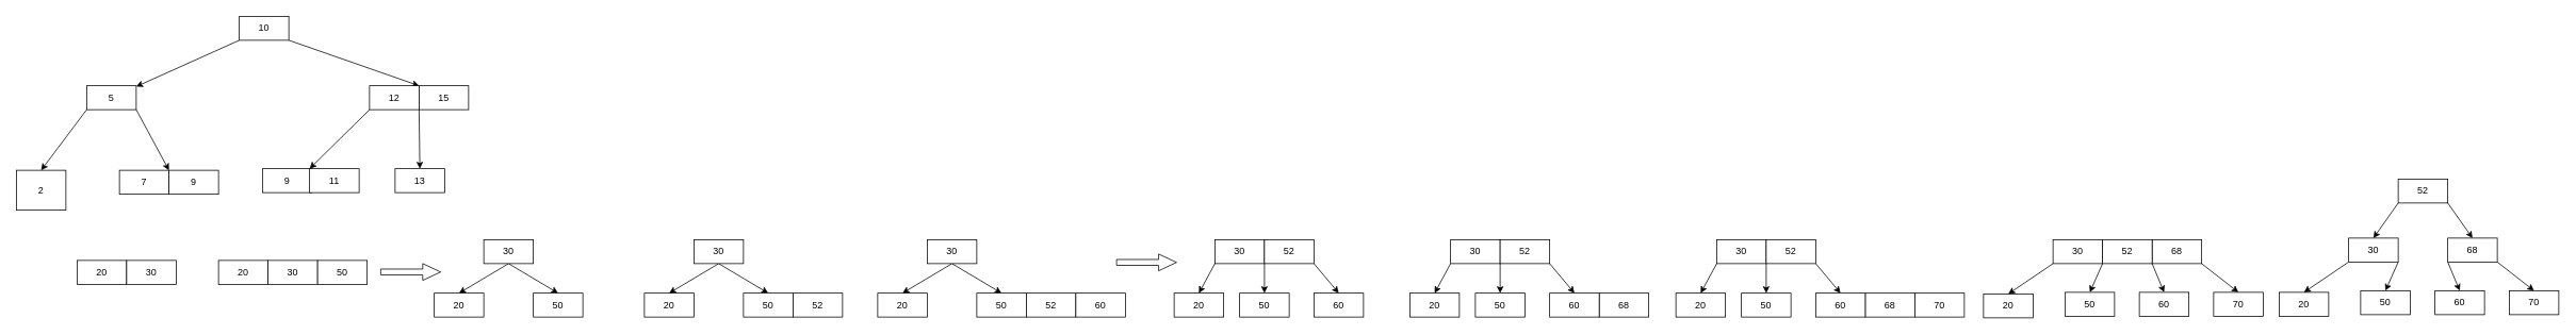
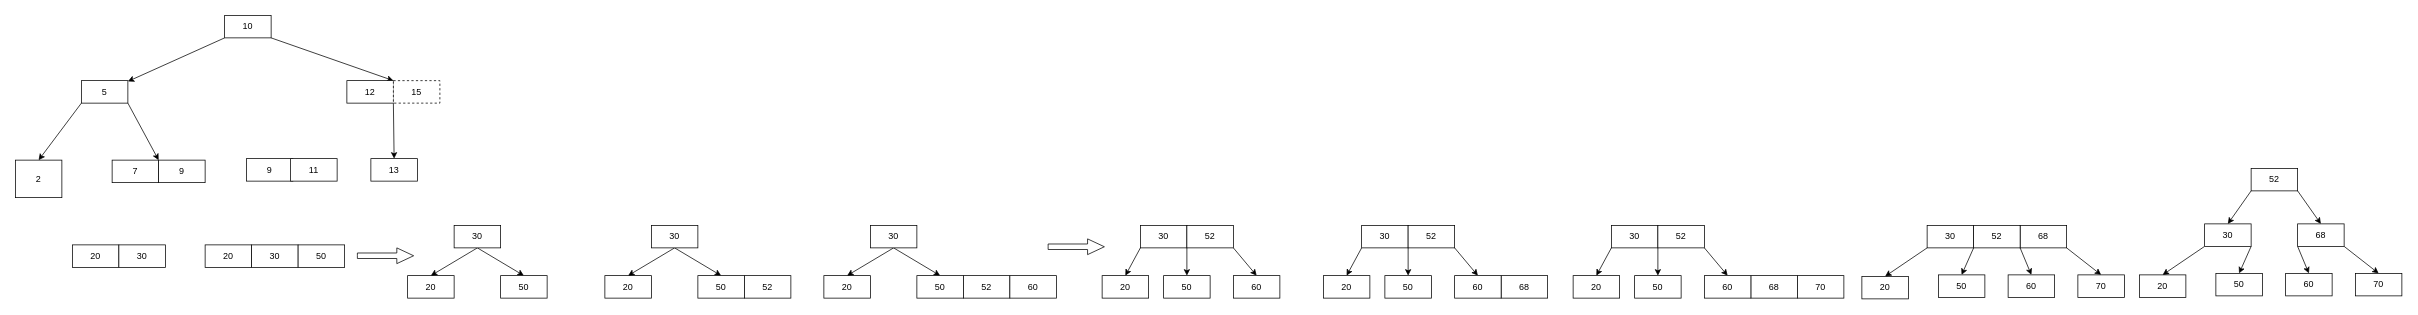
  <mxCell id="0" />
  <mxCell id="1" parent="0" />
  <mxCell id="2" style="rounded=0;orthogonalLoop=1;jettySize=auto;html=1;exitX=0;exitY=1;exitDx=0;exitDy=0;" edge="1" parent="1" source="4" target="7"><mxGeometry relative="1" as="geometry" /></mxCell>
  <mxCell id="3" style="edgeStyle=none;rounded=0;orthogonalLoop=1;jettySize=auto;html=1;exitX=1;exitY=1;exitDx=0;exitDy=0;entryX=0;entryY=0;entryDx=0;entryDy=0;" edge="1" parent="1" source="4" target="11"><mxGeometry relative="1" as="geometry" /></mxCell>
  <mxCell id="4" value="10" style="rounded=0;whiteSpace=wrap;html=1;" vertex="1" parent="1"><mxGeometry x="299" y="20" width="62" height="30" as="geometry" /></mxCell>
  <mxCell id="5" style="edgeStyle=none;rounded=0;orthogonalLoop=1;jettySize=auto;html=1;exitX=0;exitY=1;exitDx=0;exitDy=0;entryX=0.5;entryY=0;entryDx=0;entryDy=0;" edge="1" parent="1" source="7" target="12"><mxGeometry relative="1" as="geometry" /></mxCell>
  <mxCell id="6" style="edgeStyle=none;rounded=0;orthogonalLoop=1;jettySize=auto;html=1;exitX=1;exitY=1;exitDx=0;exitDy=0;entryX=0;entryY=0;entryDx=0;entryDy=0;" edge="1" parent="1" source="7" target="14"><mxGeometry relative="1" as="geometry" /></mxCell>
  <mxCell id="7" value="5" style="rounded=0;whiteSpace=wrap;html=1;" vertex="1" parent="1"><mxGeometry x="108" y="107" width="62" height="30" as="geometry" /></mxCell>
- <mxCell id="8" style="edgeStyle=none;rounded=0;orthogonalLoop=1;jettySize=auto;html=1;exitX=0;exitY=1;exitDx=0;exitDy=0;entryX=0;entryY=0;entryDx=0;entryDy=0;" edge="1" parent="1" source="9" target="16"><mxGeometry relative="1" as="geometry" /></mxCell>
  <mxCell id="9" value="12" style="rounded=0;whiteSpace=wrap;html=1;" vertex="1" parent="1"><mxGeometry x="462" y="107" width="62" height="30" as="geometry" /></mxCell>
  <mxCell id="10" style="edgeStyle=none;rounded=0;orthogonalLoop=1;jettySize=auto;html=1;exitX=0;exitY=1;exitDx=0;exitDy=0;entryX=0.5;entryY=0;entryDx=0;entryDy=0;" edge="1" parent="1" source="11" target="17"><mxGeometry relative="1" as="geometry" /></mxCell>
- <mxCell id="11" value="15" style="rounded=0;whiteSpace=wrap;html=1;" vertex="1" parent="1"><mxGeometry x="524" y="107" width="62" height="30" as="geometry" /></mxCell>
+ <mxCell id="11" value="15" style="rounded=0;whiteSpace=wrap;html=1;dashed=1;" vertex="1" parent="1"><mxGeometry x="524" y="107" width="62" height="30" as="geometry" /></mxCell>
  <mxCell id="12" value="2" style="rounded=0;whiteSpace=wrap;html=1;" vertex="1" parent="1"><mxGeometry x="20" y="213" width="62" height="50" as="geometry" /></mxCell>
  <mxCell id="13" value="7" style="rounded=0;whiteSpace=wrap;html=1;" vertex="1" parent="1"><mxGeometry x="149" y="213" width="62" height="30" as="geometry" /></mxCell>
  <mxCell id="14" value="9" style="rounded=0;whiteSpace=wrap;html=1;" vertex="1" parent="1"><mxGeometry x="211" y="213" width="62" height="30" as="geometry" /></mxCell>
  <mxCell id="15" value="9" style="rounded=0;whiteSpace=wrap;html=1;" vertex="1" parent="1"><mxGeometry x="328" y="211" width="62" height="30" as="geometry" /></mxCell>
  <mxCell id="16" value="11" style="rounded=0;whiteSpace=wrap;html=1;" vertex="1" parent="1"><mxGeometry x="387" y="211" width="62" height="30" as="geometry" /></mxCell>
  <mxCell id="17" value="13" style="rounded=0;whiteSpace=wrap;html=1;" vertex="1" parent="1"><mxGeometry x="494" y="211" width="62" height="30" as="geometry" /></mxCell>
  <mxCell id="18" value="20" style="rounded=0;whiteSpace=wrap;html=1;" vertex="1" parent="1"><mxGeometry x="96" y="326" width="62" height="30" as="geometry" /></mxCell>
  <mxCell id="19" value="30" style="rounded=0;whiteSpace=wrap;html=1;" vertex="1" parent="1"><mxGeometry x="158" y="326" width="62" height="30" as="geometry" /></mxCell>
  <mxCell id="20" value="20" style="rounded=0;whiteSpace=wrap;html=1;" vertex="1" parent="1"><mxGeometry x="273" y="326" width="62" height="30" as="geometry" /></mxCell>
  <mxCell id="21" value="30" style="rounded=0;whiteSpace=wrap;html=1;" vertex="1" parent="1"><mxGeometry x="335" y="326" width="62" height="30" as="geometry" /></mxCell>
  <mxCell id="22" value="50" style="rounded=0;whiteSpace=wrap;html=1;" vertex="1" parent="1"><mxGeometry x="397" y="326" width="62" height="30" as="geometry" /></mxCell>
  <mxCell id="23" value="20" style="rounded=0;whiteSpace=wrap;html=1;" vertex="1" parent="1"><mxGeometry x="543" y="367" width="62" height="30" as="geometry" /></mxCell>
  <mxCell id="24" style="edgeStyle=none;rounded=0;orthogonalLoop=1;jettySize=auto;html=1;exitX=0.5;exitY=1;exitDx=0;exitDy=0;entryX=0.5;entryY=0;entryDx=0;entryDy=0;" edge="1" parent="1" source="26" target="23"><mxGeometry relative="1" as="geometry" /></mxCell>
  <mxCell id="25" style="edgeStyle=none;rounded=0;orthogonalLoop=1;jettySize=auto;html=1;exitX=0.5;exitY=1;exitDx=0;exitDy=0;entryX=0.5;entryY=0;entryDx=0;entryDy=0;" edge="1" parent="1" source="26" target="27"><mxGeometry relative="1" as="geometry" /></mxCell>
  <mxCell id="26" value="30" style="rounded=0;whiteSpace=wrap;html=1;" vertex="1" parent="1"><mxGeometry x="605" y="300" width="62" height="30" as="geometry" /></mxCell>
  <mxCell id="27" value="50" style="rounded=0;whiteSpace=wrap;html=1;" vertex="1" parent="1"><mxGeometry x="667" y="367" width="62" height="30" as="geometry" /></mxCell>
  <mxCell id="28" value="" style="html=1;shadow=0;dashed=0;align=center;verticalAlign=middle;shape=mxgraph.arrows2.arrow;dy=0.65;dx=22.4;notch=0;fillColor=#ffffff;" vertex="1" parent="1"><mxGeometry x="476" y="330" width="75" height="21" as="geometry" /></mxCell>
  <mxCell id="29" value="20" style="rounded=0;whiteSpace=wrap;html=1;" vertex="1" parent="1"><mxGeometry x="806" y="367" width="62" height="30" as="geometry" /></mxCell>
  <mxCell id="30" style="edgeStyle=none;rounded=0;orthogonalLoop=1;jettySize=auto;html=1;exitX=0.5;exitY=1;exitDx=0;exitDy=0;entryX=0.5;entryY=0;entryDx=0;entryDy=0;" edge="1" parent="1" source="32" target="29"><mxGeometry relative="1" as="geometry" /></mxCell>
  <mxCell id="31" style="edgeStyle=none;rounded=0;orthogonalLoop=1;jettySize=auto;html=1;exitX=0.5;exitY=1;exitDx=0;exitDy=0;entryX=0.5;entryY=0;entryDx=0;entryDy=0;" edge="1" parent="1" source="32" target="33"><mxGeometry relative="1" as="geometry" /></mxCell>
  <mxCell id="32" value="30" style="rounded=0;whiteSpace=wrap;html=1;" vertex="1" parent="1"><mxGeometry x="868" y="300" width="62" height="30" as="geometry" /></mxCell>
  <mxCell id="33" value="50" style="rounded=0;whiteSpace=wrap;html=1;" vertex="1" parent="1"><mxGeometry x="930" y="367" width="62" height="30" as="geometry" /></mxCell>
  <mxCell id="34" value="52" style="rounded=0;whiteSpace=wrap;html=1;" vertex="1" parent="1"><mxGeometry x="992" y="367" width="62" height="30" as="geometry" /></mxCell>
  <mxCell id="35" value="20" style="rounded=0;whiteSpace=wrap;html=1;" vertex="1" parent="1"><mxGeometry x="1098" y="367" width="62" height="30" as="geometry" /></mxCell>
  <mxCell id="36" style="edgeStyle=none;rounded=0;orthogonalLoop=1;jettySize=auto;html=1;exitX=0.5;exitY=1;exitDx=0;exitDy=0;entryX=0.5;entryY=0;entryDx=0;entryDy=0;" edge="1" parent="1" source="38" target="35"><mxGeometry relative="1" as="geometry" /></mxCell>
  <mxCell id="37" style="edgeStyle=none;rounded=0;orthogonalLoop=1;jettySize=auto;html=1;exitX=0.5;exitY=1;exitDx=0;exitDy=0;entryX=0.5;entryY=0;entryDx=0;entryDy=0;" edge="1" parent="1" source="38" target="39"><mxGeometry relative="1" as="geometry" /></mxCell>
  <mxCell id="38" value="30" style="rounded=0;whiteSpace=wrap;html=1;" vertex="1" parent="1"><mxGeometry x="1160" y="300" width="62" height="30" as="geometry" /></mxCell>
  <mxCell id="39" value="50" style="rounded=0;whiteSpace=wrap;html=1;" vertex="1" parent="1"><mxGeometry x="1222" y="367" width="62" height="30" as="geometry" /></mxCell>
  <mxCell id="40" value="52" style="rounded=0;whiteSpace=wrap;html=1;" vertex="1" parent="1"><mxGeometry x="1284" y="367" width="62" height="30" as="geometry" /></mxCell>
  <mxCell id="41" value="60" style="rounded=0;whiteSpace=wrap;html=1;" vertex="1" parent="1"><mxGeometry x="1346" y="367" width="62" height="30" as="geometry" /></mxCell>
  <mxCell id="42" value="20" style="rounded=0;whiteSpace=wrap;html=1;" vertex="1" parent="1"><mxGeometry x="1469" y="367" width="62" height="30" as="geometry" /></mxCell>
  <mxCell id="43" style="edgeStyle=none;rounded=0;orthogonalLoop=1;jettySize=auto;html=1;exitX=0;exitY=1;exitDx=0;exitDy=0;entryX=0.5;entryY=0;entryDx=0;entryDy=0;" edge="1" parent="1" source="44" target="42"><mxGeometry relative="1" as="geometry" /></mxCell>
  <mxCell id="44" value="30" style="rounded=0;whiteSpace=wrap;html=1;" vertex="1" parent="1"><mxGeometry x="1520" y="300" width="62" height="30" as="geometry" /></mxCell>
  <mxCell id="45" value="50" style="rounded=0;whiteSpace=wrap;html=1;" vertex="1" parent="1"><mxGeometry x="1551" y="367" width="62" height="30" as="geometry" /></mxCell>
  <mxCell id="46" style="edgeStyle=none;rounded=0;orthogonalLoop=1;jettySize=auto;html=1;exitX=0;exitY=1;exitDx=0;exitDy=0;entryX=0.5;entryY=0;entryDx=0;entryDy=0;" edge="1" parent="1" source="48" target="45"><mxGeometry relative="1" as="geometry" /></mxCell>
  <mxCell id="47" style="edgeStyle=none;rounded=0;orthogonalLoop=1;jettySize=auto;html=1;exitX=1;exitY=1;exitDx=0;exitDy=0;entryX=0.5;entryY=0;entryDx=0;entryDy=0;" edge="1" parent="1" source="48" target="49"><mxGeometry relative="1" as="geometry" /></mxCell>
  <mxCell id="48" value="52" style="rounded=0;whiteSpace=wrap;html=1;" vertex="1" parent="1"><mxGeometry x="1582" y="300" width="62" height="30" as="geometry" /></mxCell>
  <mxCell id="49" value="60" style="rounded=0;whiteSpace=wrap;html=1;" vertex="1" parent="1"><mxGeometry x="1644" y="367" width="62" height="30" as="geometry" /></mxCell>
  <mxCell id="50" value="" style="html=1;shadow=0;dashed=0;align=center;verticalAlign=middle;shape=mxgraph.arrows2.arrow;dy=0.65;dx=22.4;notch=0;fillColor=#ffffff;" vertex="1" parent="1"><mxGeometry x="1397" y="318" width="75" height="21" as="geometry" /></mxCell>
  <mxCell id="51" value="68" style="rounded=0;whiteSpace=wrap;html=1;" vertex="1" parent="1"><mxGeometry x="2001" y="367" width="62" height="30" as="geometry" /></mxCell>
  <mxCell id="52" value="20" style="rounded=0;whiteSpace=wrap;html=1;" vertex="1" parent="1"><mxGeometry x="1764" y="367" width="62" height="30" as="geometry" /></mxCell>
  <mxCell id="53" style="edgeStyle=none;rounded=0;orthogonalLoop=1;jettySize=auto;html=1;exitX=0;exitY=1;exitDx=0;exitDy=0;entryX=0.5;entryY=0;entryDx=0;entryDy=0;" edge="1" parent="1" source="54" target="52"><mxGeometry relative="1" as="geometry" /></mxCell>
  <mxCell id="54" value="30" style="rounded=0;whiteSpace=wrap;html=1;" vertex="1" parent="1"><mxGeometry x="1815" y="300" width="62" height="30" as="geometry" /></mxCell>
  <mxCell id="55" value="50" style="rounded=0;whiteSpace=wrap;html=1;" vertex="1" parent="1"><mxGeometry x="1846" y="367" width="62" height="30" as="geometry" /></mxCell>
  <mxCell id="56" style="edgeStyle=none;rounded=0;orthogonalLoop=1;jettySize=auto;html=1;exitX=0;exitY=1;exitDx=0;exitDy=0;entryX=0.5;entryY=0;entryDx=0;entryDy=0;" edge="1" parent="1" source="58" target="55"><mxGeometry relative="1" as="geometry" /></mxCell>
  <mxCell id="57" style="edgeStyle=none;rounded=0;orthogonalLoop=1;jettySize=auto;html=1;exitX=1;exitY=1;exitDx=0;exitDy=0;entryX=0.5;entryY=0;entryDx=0;entryDy=0;" edge="1" parent="1" source="58" target="59"><mxGeometry relative="1" as="geometry" /></mxCell>
  <mxCell id="58" value="52" style="rounded=0;whiteSpace=wrap;html=1;" vertex="1" parent="1"><mxGeometry x="1877" y="300" width="62" height="30" as="geometry" /></mxCell>
  <mxCell id="59" value="60" style="rounded=0;whiteSpace=wrap;html=1;" vertex="1" parent="1"><mxGeometry x="1939" y="367" width="62" height="30" as="geometry" /></mxCell>
  <mxCell id="60" value="68" style="rounded=0;whiteSpace=wrap;html=1;" vertex="1" parent="1"><mxGeometry x="2334" y="367" width="62" height="30" as="geometry" /></mxCell>
  <mxCell id="61" value="20" style="rounded=0;whiteSpace=wrap;html=1;" vertex="1" parent="1"><mxGeometry x="2097" y="367" width="62" height="30" as="geometry" /></mxCell>
  <mxCell id="62" style="edgeStyle=none;rounded=0;orthogonalLoop=1;jettySize=auto;html=1;exitX=0;exitY=1;exitDx=0;exitDy=0;entryX=0.5;entryY=0;entryDx=0;entryDy=0;" edge="1" parent="1" source="63" target="61"><mxGeometry relative="1" as="geometry" /></mxCell>
  <mxCell id="63" value="30" style="rounded=0;whiteSpace=wrap;html=1;" vertex="1" parent="1"><mxGeometry x="2148" y="300" width="62" height="30" as="geometry" /></mxCell>
  <mxCell id="64" value="50" style="rounded=0;whiteSpace=wrap;html=1;" vertex="1" parent="1"><mxGeometry x="2179" y="367" width="62" height="30" as="geometry" /></mxCell>
  <mxCell id="65" style="edgeStyle=none;rounded=0;orthogonalLoop=1;jettySize=auto;html=1;exitX=0;exitY=1;exitDx=0;exitDy=0;entryX=0.5;entryY=0;entryDx=0;entryDy=0;" edge="1" parent="1" source="67" target="64"><mxGeometry relative="1" as="geometry" /></mxCell>
  <mxCell id="66" style="edgeStyle=none;rounded=0;orthogonalLoop=1;jettySize=auto;html=1;exitX=1;exitY=1;exitDx=0;exitDy=0;entryX=0.5;entryY=0;entryDx=0;entryDy=0;" edge="1" parent="1" source="67" target="68"><mxGeometry relative="1" as="geometry" /></mxCell>
  <mxCell id="67" value="52" style="rounded=0;whiteSpace=wrap;html=1;" vertex="1" parent="1"><mxGeometry x="2210" y="300" width="62" height="30" as="geometry" /></mxCell>
  <mxCell id="68" value="60" style="rounded=0;whiteSpace=wrap;html=1;" vertex="1" parent="1"><mxGeometry x="2272" y="367" width="62" height="30" as="geometry" /></mxCell>
  <mxCell id="69" value="70" style="rounded=0;whiteSpace=wrap;html=1;" vertex="1" parent="1"><mxGeometry x="2396" y="367" width="62" height="30" as="geometry" /></mxCell>
  <mxCell id="70" style="edgeStyle=none;rounded=0;orthogonalLoop=1;jettySize=auto;html=1;exitX=0;exitY=1;exitDx=0;exitDy=0;entryX=0.5;entryY=0;entryDx=0;entryDy=0;" edge="1" parent="1" source="72" target="79"><mxGeometry relative="1" as="geometry" /></mxCell>
  <mxCell id="71" style="edgeStyle=none;rounded=0;orthogonalLoop=1;jettySize=auto;html=1;exitX=1;exitY=1;exitDx=0;exitDy=0;entryX=0.5;entryY=0;entryDx=0;entryDy=0;" edge="1" parent="1" source="72" target="80"><mxGeometry relative="1" as="geometry" /></mxCell>
  <mxCell id="72" value="68" style="rounded=0;whiteSpace=wrap;html=1;" vertex="1" parent="1"><mxGeometry x="2693" y="300" width="62" height="30" as="geometry" /></mxCell>
  <mxCell id="73" value="20" style="rounded=0;whiteSpace=wrap;html=1;" vertex="1" parent="1"><mxGeometry x="2482" y="368" width="62" height="30" as="geometry" /></mxCell>
  <mxCell id="74" style="edgeStyle=none;rounded=0;orthogonalLoop=1;jettySize=auto;html=1;exitX=0;exitY=1;exitDx=0;exitDy=0;entryX=0.5;entryY=0;entryDx=0;entryDy=0;" edge="1" parent="1" source="76" target="73"><mxGeometry relative="1" as="geometry" /></mxCell>
  <mxCell id="75" style="edgeStyle=none;rounded=0;orthogonalLoop=1;jettySize=auto;html=1;exitX=1;exitY=1;exitDx=0;exitDy=0;entryX=0.5;entryY=0;entryDx=0;entryDy=0;" edge="1" parent="1" source="76" target="77"><mxGeometry relative="1" as="geometry" /></mxCell>
  <mxCell id="76" value="30" style="rounded=0;whiteSpace=wrap;html=1;" vertex="1" parent="1"><mxGeometry x="2569" y="300" width="62" height="30" as="geometry" /></mxCell>
  <mxCell id="77" value="50" style="rounded=0;whiteSpace=wrap;html=1;" vertex="1" parent="1"><mxGeometry x="2584" y="366" width="62" height="30" as="geometry" /></mxCell>
  <mxCell id="78" value="52" style="rounded=0;whiteSpace=wrap;html=1;" vertex="1" parent="1"><mxGeometry x="2631" y="300" width="62" height="30" as="geometry" /></mxCell>
  <mxCell id="79" value="60" style="rounded=0;whiteSpace=wrap;html=1;" vertex="1" parent="1"><mxGeometry x="2677" y="366" width="62" height="30" as="geometry" /></mxCell>
  <mxCell id="80" value="70" style="rounded=0;whiteSpace=wrap;html=1;" vertex="1" parent="1"><mxGeometry x="2770" y="366" width="62" height="30" as="geometry" /></mxCell>
  <mxCell id="81" style="edgeStyle=none;rounded=0;orthogonalLoop=1;jettySize=auto;html=1;exitX=0;exitY=1;exitDx=0;exitDy=0;entryX=0.5;entryY=0;entryDx=0;entryDy=0;" edge="1" parent="1" source="83" target="92"><mxGeometry relative="1" as="geometry" /></mxCell>
  <mxCell id="82" style="edgeStyle=none;rounded=0;orthogonalLoop=1;jettySize=auto;html=1;exitX=1;exitY=1;exitDx=0;exitDy=0;entryX=0.5;entryY=0;entryDx=0;entryDy=0;" edge="1" parent="1" source="83" target="93"><mxGeometry relative="1" as="geometry" /></mxCell>
  <mxCell id="83" value="68" style="rounded=0;whiteSpace=wrap;html=1;" vertex="1" parent="1"><mxGeometry x="3063" y="298" width="62" height="30" as="geometry" /></mxCell>
  <mxCell id="84" value="20" style="rounded=0;whiteSpace=wrap;html=1;" vertex="1" parent="1"><mxGeometry x="2852" y="366" width="62" height="30" as="geometry" /></mxCell>
  <mxCell id="85" style="edgeStyle=none;rounded=0;orthogonalLoop=1;jettySize=auto;html=1;exitX=0;exitY=1;exitDx=0;exitDy=0;entryX=0.5;entryY=0;entryDx=0;entryDy=0;" edge="1" parent="1" source="87" target="84"><mxGeometry relative="1" as="geometry" /></mxCell>
  <mxCell id="86" style="edgeStyle=none;rounded=0;orthogonalLoop=1;jettySize=auto;html=1;exitX=1;exitY=1;exitDx=0;exitDy=0;entryX=0.5;entryY=0;entryDx=0;entryDy=0;" edge="1" parent="1" source="87" target="88"><mxGeometry relative="1" as="geometry" /></mxCell>
  <mxCell id="87" value="30" style="rounded=0;whiteSpace=wrap;html=1;" vertex="1" parent="1"><mxGeometry x="2939" y="298" width="62" height="30" as="geometry" /></mxCell>
  <mxCell id="88" value="50" style="rounded=0;whiteSpace=wrap;html=1;" vertex="1" parent="1"><mxGeometry x="2954" y="364" width="62" height="30" as="geometry" /></mxCell>
  <mxCell id="89" style="edgeStyle=none;rounded=0;orthogonalLoop=1;jettySize=auto;html=1;exitX=0;exitY=1;exitDx=0;exitDy=0;entryX=0.5;entryY=0;entryDx=0;entryDy=0;" edge="1" parent="1" source="91" target="87"><mxGeometry relative="1" as="geometry" /></mxCell>
  <mxCell id="90" style="edgeStyle=none;rounded=0;orthogonalLoop=1;jettySize=auto;html=1;exitX=1;exitY=1;exitDx=0;exitDy=0;entryX=0.5;entryY=0;entryDx=0;entryDy=0;" edge="1" parent="1" source="91" target="83"><mxGeometry relative="1" as="geometry" /></mxCell>
  <mxCell id="91" value="52" style="rounded=0;whiteSpace=wrap;html=1;" vertex="1" parent="1"><mxGeometry x="3001" y="224" width="62" height="30" as="geometry" /></mxCell>
  <mxCell id="92" value="60" style="rounded=0;whiteSpace=wrap;html=1;" vertex="1" parent="1"><mxGeometry x="3047" y="364" width="62" height="30" as="geometry" /></mxCell>
  <mxCell id="93" value="70" style="rounded=0;whiteSpace=wrap;html=1;" vertex="1" parent="1"><mxGeometry x="3140" y="364" width="62" height="30" as="geometry" /></mxCell>
